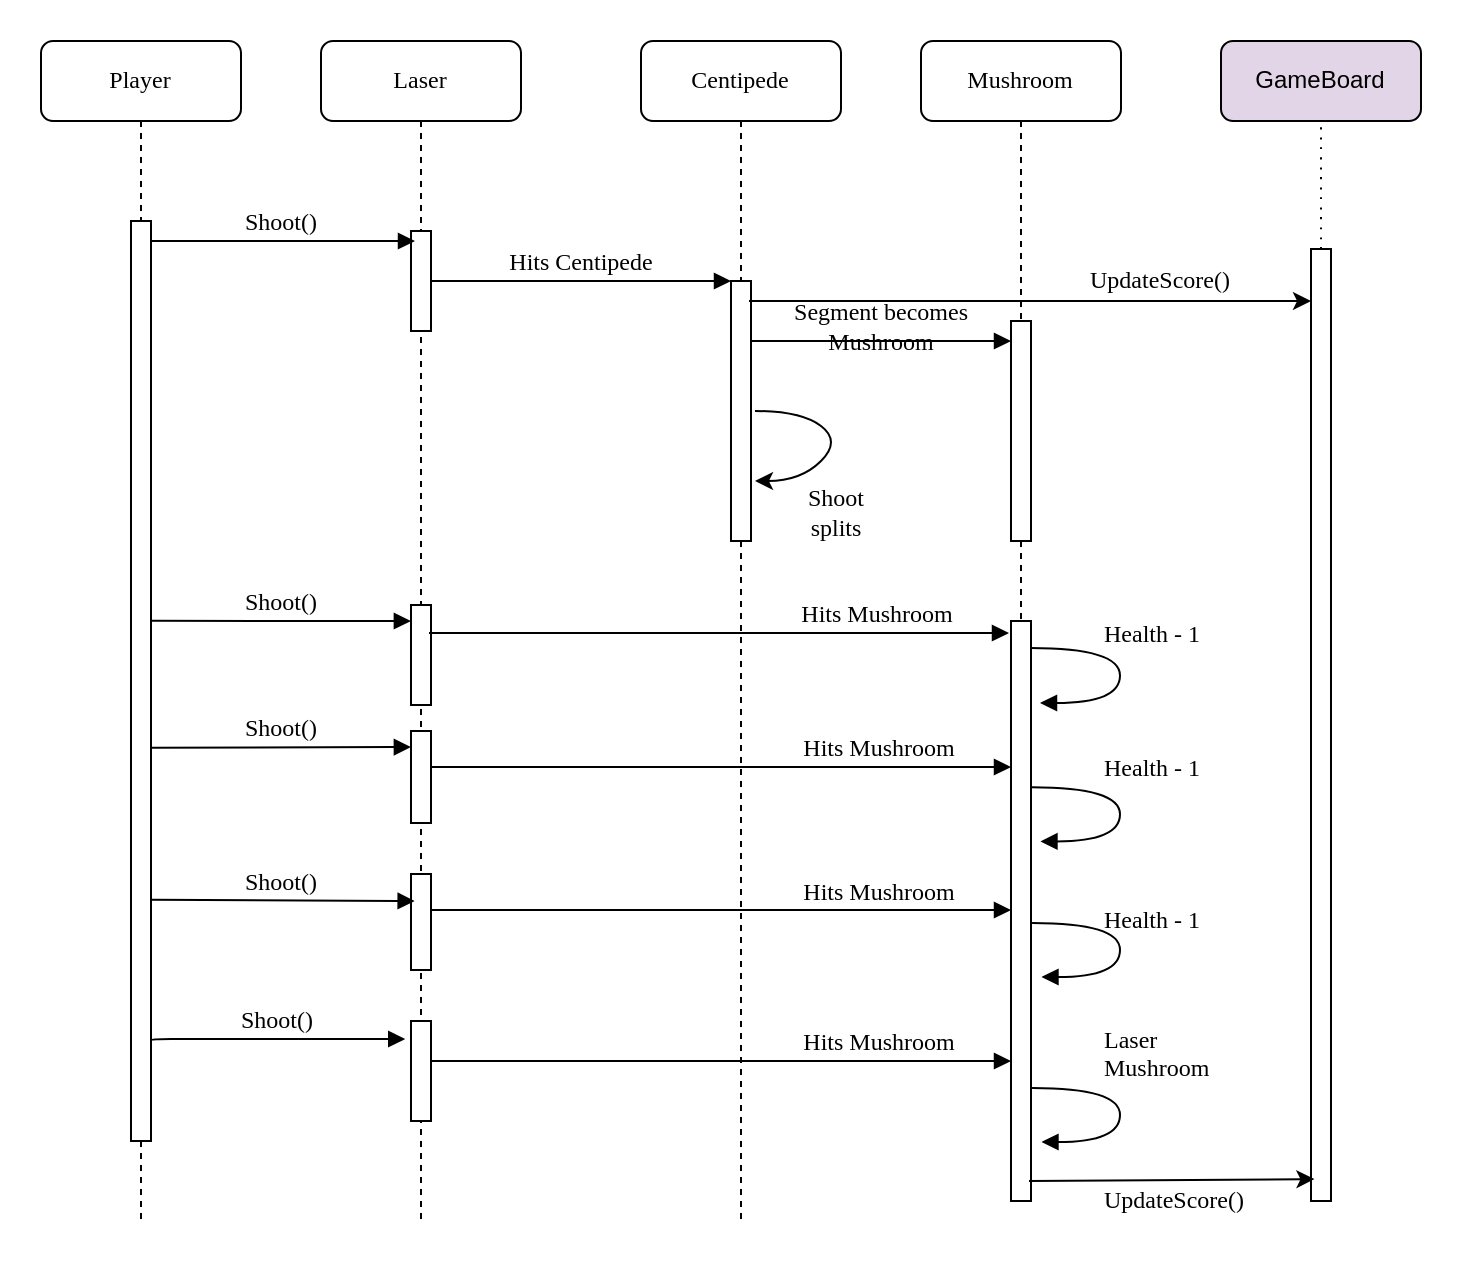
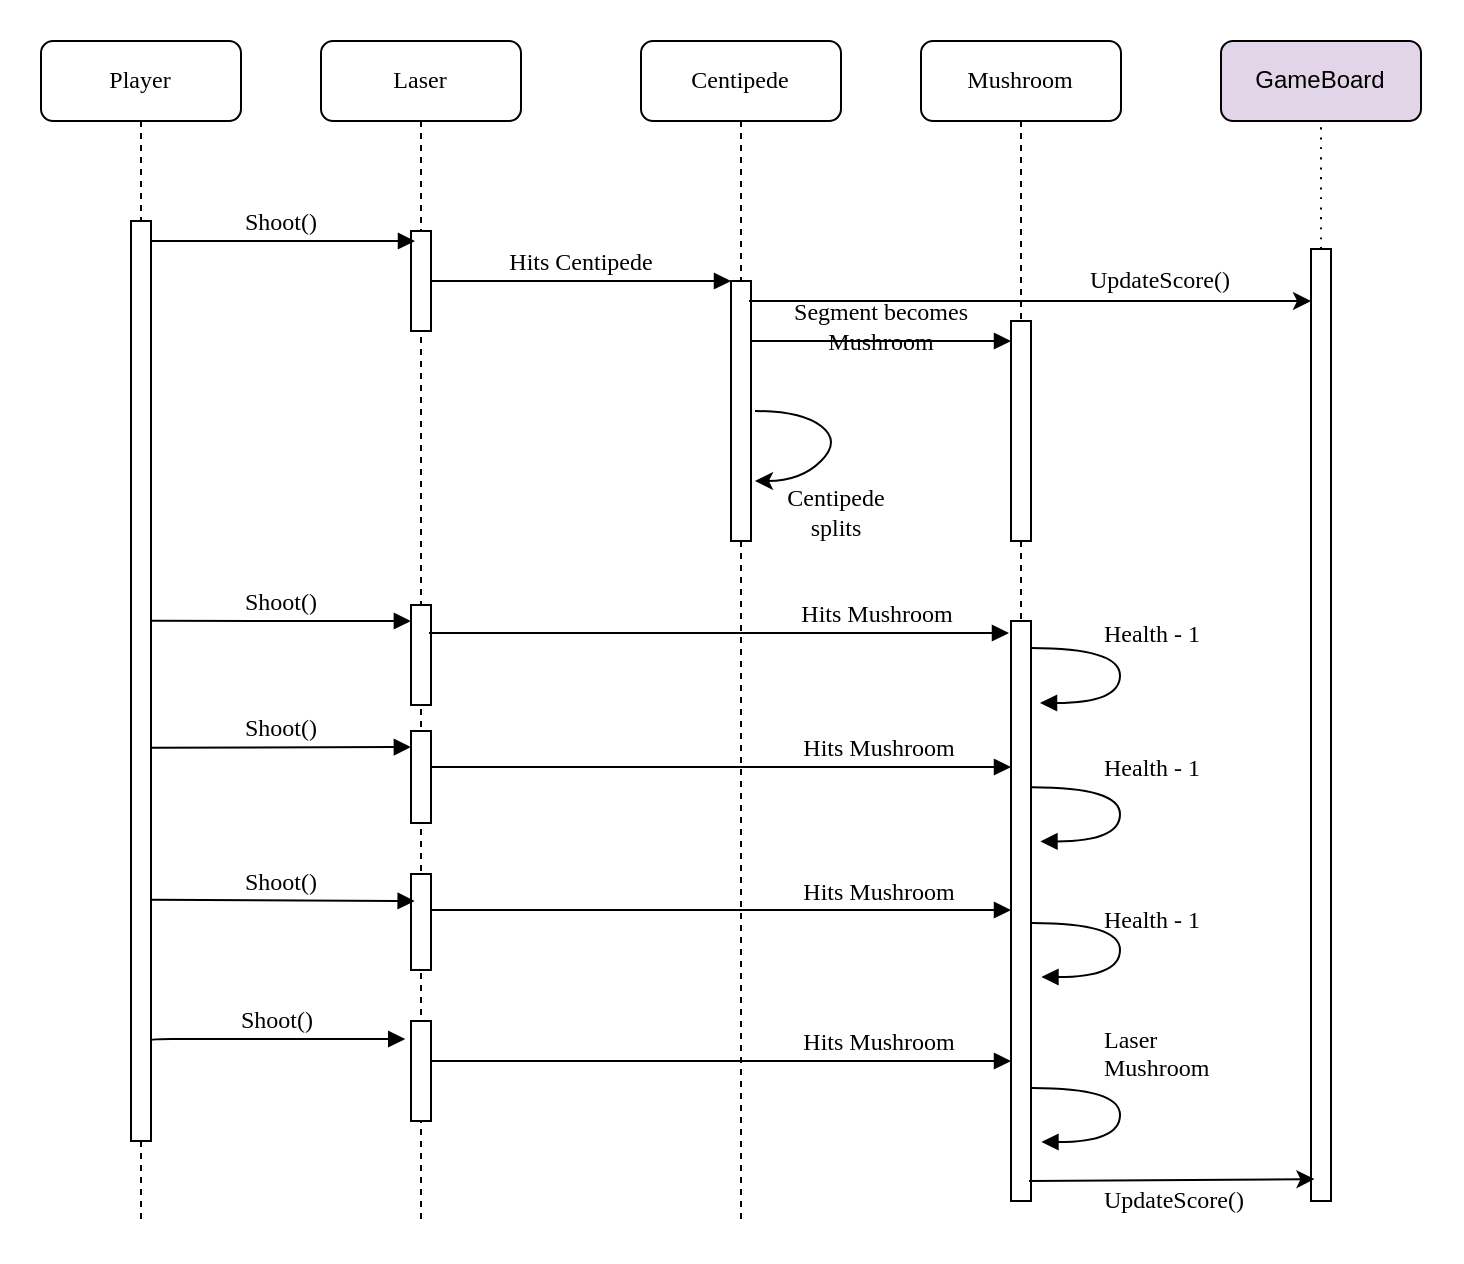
  <mxCell id="0" />
  <mxCell id="1" parent="0" />
  <mxCell id="2" value="Laser" style="shape=umlLifeline;perimeter=lifelinePerimeter;whiteSpace=wrap;html=1;container=1;collapsible=0;recursiveResize=0;outlineConnect=0;rounded=1;shadow=0;comic=0;labelBackgroundColor=none;strokeColor=#000000;strokeWidth=1;fillColor=#FFFFFF;fontFamily=Verdana;fontSize=12;fontColor=#000000;align=center;" parent="1" vertex="1"><mxGeometry x="160" y="20" width="100" height="590" as="geometry" /></mxCell>
  <mxCell id="3" value="" style="html=1;points=[];perimeter=orthogonalPerimeter;rounded=0;shadow=0;comic=0;labelBackgroundColor=none;strokeColor=#000000;strokeWidth=1;fillColor=#FFFFFF;fontFamily=Verdana;fontSize=12;fontColor=#000000;align=center;" parent="2" vertex="1"><mxGeometry x="45" y="95" width="10" height="50" as="geometry" /></mxCell>
  <mxCell id="4" value="" style="html=1;points=[];perimeter=orthogonalPerimeter;rounded=0;shadow=0;comic=0;labelBackgroundColor=none;strokeColor=#000000;strokeWidth=1;fillColor=#FFFFFF;fontFamily=Verdana;fontSize=12;fontColor=#000000;align=center;" vertex="1" parent="2"><mxGeometry x="45" y="282" width="10" height="50" as="geometry" /></mxCell>
  <mxCell id="5" value="" style="html=1;points=[];perimeter=orthogonalPerimeter;rounded=0;shadow=0;comic=0;labelBackgroundColor=none;strokeColor=#000000;strokeWidth=1;fillColor=#FFFFFF;fontFamily=Verdana;fontSize=12;fontColor=#000000;align=center;" vertex="1" parent="2"><mxGeometry x="45" y="345" width="10" height="46" as="geometry" /></mxCell>
  <mxCell id="6" value="" style="html=1;points=[];perimeter=orthogonalPerimeter;rounded=0;shadow=0;comic=0;labelBackgroundColor=none;strokeColor=#000000;strokeWidth=1;fillColor=#FFFFFF;fontFamily=Verdana;fontSize=12;fontColor=#000000;align=center;" vertex="1" parent="2"><mxGeometry x="45" y="490" width="10" height="50" as="geometry" /></mxCell>
  <mxCell id="7" value="Centipede" style="shape=umlLifeline;perimeter=lifelinePerimeter;whiteSpace=wrap;html=1;container=1;collapsible=0;recursiveResize=0;outlineConnect=0;rounded=1;shadow=0;comic=0;labelBackgroundColor=none;strokeColor=#000000;strokeWidth=1;fillColor=#FFFFFF;fontFamily=Verdana;fontSize=12;fontColor=#000000;align=center;" parent="1" vertex="1"><mxGeometry x="320" y="20" width="100" height="590" as="geometry" /></mxCell>
  <mxCell id="8" value="" style="html=1;points=[];perimeter=orthogonalPerimeter;rounded=0;shadow=0;comic=0;labelBackgroundColor=none;strokeColor=#000000;strokeWidth=1;fillColor=#FFFFFF;fontFamily=Verdana;fontSize=12;fontColor=#000000;align=center;" parent="7" vertex="1"><mxGeometry x="45" y="120" width="10" height="130" as="geometry" /></mxCell>
  <mxCell id="9" value="" style="endArrow=classic;html=1;curved=1;" edge="1" parent="7"><mxGeometry width="50" height="50" relative="1" as="geometry"><mxPoint x="57" y="185" as="sourcePoint" /><mxPoint x="57" y="220" as="targetPoint" /><Array as="points"><mxPoint x="80" y="185" /><mxPoint x="100" y="200" /><mxPoint x="80" y="220" /></Array></mxGeometry></mxCell>
  <mxCell id="10" value="Mushroom" style="shape=umlLifeline;perimeter=lifelinePerimeter;whiteSpace=wrap;html=1;container=1;collapsible=0;recursiveResize=0;outlineConnect=0;rounded=1;shadow=0;comic=0;labelBackgroundColor=none;strokeColor=#000000;strokeWidth=1;fillColor=#FFFFFF;fontFamily=Verdana;fontSize=12;fontColor=#000000;align=center;" parent="1" vertex="1"><mxGeometry x="460" y="20" width="100" height="580" as="geometry" /></mxCell>
  <mxCell id="11" value="Player" style="shape=umlLifeline;perimeter=lifelinePerimeter;whiteSpace=wrap;html=1;container=1;collapsible=0;recursiveResize=0;outlineConnect=0;rounded=1;shadow=0;comic=0;labelBackgroundColor=none;strokeColor=#000000;strokeWidth=1;fillColor=#FFFFFF;fontFamily=Verdana;fontSize=12;fontColor=#000000;align=center;" parent="1" vertex="1"><mxGeometry x="20" y="20" width="100" height="590" as="geometry" /></mxCell>
  <mxCell id="12" value="" style="html=1;points=[];perimeter=orthogonalPerimeter;rounded=0;shadow=0;comic=0;labelBackgroundColor=none;strokeColor=#000000;strokeWidth=1;fillColor=#FFFFFF;fontFamily=Verdana;fontSize=12;fontColor=#000000;align=center;" parent="11" vertex="1"><mxGeometry x="45" y="90" width="10" height="460" as="geometry" /></mxCell>
  <mxCell id="13" value="" style="html=1;points=[];perimeter=orthogonalPerimeter;rounded=0;shadow=0;comic=0;labelBackgroundColor=none;strokeColor=#000000;strokeWidth=1;fillColor=#FFFFFF;fontFamily=Verdana;fontSize=12;fontColor=#000000;align=center;" parent="1" vertex="1"><mxGeometry x="505" y="160" width="10" height="110" as="geometry" /></mxCell>
  <mxCell id="14" value="Segment becomes&lt;br&gt;Mushroom&lt;br&gt;" style="html=1;verticalAlign=bottom;endArrow=block;labelBackgroundColor=none;fontFamily=Verdana;fontSize=12;edgeStyle=elbowEdgeStyle;elbow=vertical;" parent="1" source="8" target="13" edge="1"><mxGeometry x="0.154" y="-14" relative="1" as="geometry"><mxPoint x="430" y="160" as="sourcePoint" /><Array as="points"><mxPoint x="450" y="170" /><mxPoint x="380" y="160" /></Array><mxPoint x="-10" y="-4" as="offset" /></mxGeometry></mxCell>
  <mxCell id="15" value="" style="html=1;points=[];perimeter=orthogonalPerimeter;rounded=0;shadow=0;comic=0;labelBackgroundColor=none;strokeColor=#000000;strokeWidth=1;fillColor=#FFFFFF;fontFamily=Verdana;fontSize=12;fontColor=#000000;align=center;" parent="1" vertex="1"><mxGeometry x="505" y="310" width="10" height="290" as="geometry" /></mxCell>
  <mxCell id="16" value="Hits Mushroom" style="html=1;verticalAlign=bottom;endArrow=block;labelBackgroundColor=none;fontFamily=Verdana;fontSize=12;" parent="1" edge="1"><mxGeometry x="0.544" relative="1" as="geometry"><mxPoint x="214" y="316" as="sourcePoint" /><mxPoint x="504" y="316" as="targetPoint" /><Array as="points" /><mxPoint as="offset" /></mxGeometry></mxCell>
  <mxCell id="17" value="Shoot()" style="html=1;verticalAlign=bottom;endArrow=block;labelBackgroundColor=none;fontFamily=Verdana;fontSize=12;edgeStyle=elbowEdgeStyle;elbow=vertical;" parent="1" source="12" edge="1"><mxGeometry x="-0.015" relative="1" as="geometry"><mxPoint x="140" y="130" as="sourcePoint" /><mxPoint x="207" y="120" as="targetPoint" /><Array as="points"><mxPoint x="180" y="120" /><mxPoint x="150" y="130" /></Array><mxPoint as="offset" /></mxGeometry></mxCell>
  <mxCell id="18" value="Hits Centipede" style="html=1;verticalAlign=bottom;endArrow=block;entryX=0;entryY=0;labelBackgroundColor=none;fontFamily=Verdana;fontSize=12;edgeStyle=elbowEdgeStyle;elbow=vertical;" parent="1" source="3" target="8" edge="1"><mxGeometry relative="1" as="geometry"><mxPoint x="290" y="140" as="sourcePoint" /></mxGeometry></mxCell>
  <mxCell id="19" value="" style="html=1;verticalAlign=bottom;endArrow=block;labelBackgroundColor=none;fontFamily=Verdana;fontSize=12;elbow=vertical;edgeStyle=orthogonalEdgeStyle;curved=1;exitX=1.038;exitY=0.345;exitPerimeter=0;" parent="1" edge="1"><mxGeometry x="-0.512" relative="1" as="geometry"><mxPoint x="514.833" y="323.5" as="sourcePoint" /><mxPoint x="519.5" y="351" as="targetPoint" /><Array as="points"><mxPoint x="559.5" y="324" /><mxPoint x="559.5" y="351" /></Array><mxPoint as="offset" /></mxGeometry></mxCell>
- <mxCell id="20" value="&lt;font face=&quot;Verdana&quot;&gt;Shoot splits&lt;/font&gt;" style="text;html=1;strokeColor=none;fillColor=none;align=center;verticalAlign=middle;whiteSpace=wrap;rounded=0;" vertex="1" parent="1"><mxGeometry x="392.5" y="242" width="50" height="28" as="geometry" /></mxCell>
+ <mxCell id="20" value="&lt;font face=&quot;Verdana&quot;&gt;Centipede splits&lt;/font&gt;" style="text;html=1;strokeColor=none;fillColor=none;align=center;verticalAlign=middle;whiteSpace=wrap;rounded=0;" vertex="1" parent="1"><mxGeometry x="392.5" y="242" width="50" height="28" as="geometry" /></mxCell>
  <mxCell id="21" value="GameBoard" style="rounded=1;whiteSpace=wrap;html=1;fillColor=#e1d5e7;" vertex="1" parent="1"><mxGeometry x="610" y="20" width="100" height="40" as="geometry" /></mxCell>
  <mxCell id="22" value="" style="edgeStyle=orthogonalEdgeStyle;curved=1;orthogonalLoop=1;jettySize=auto;html=1;entryX=0.5;entryY=1;entryDx=0;entryDy=0;dashed=1;dashPattern=1 4;endArrow=none;endFill=0;fontFamily=Verdana;" edge="1" parent="1" source="23" target="21"><mxGeometry relative="1" as="geometry"><mxPoint x="660" y="94" as="targetPoint" /></mxGeometry></mxCell>
  <mxCell id="23" value="" style="html=1;points=[];perimeter=orthogonalPerimeter;" vertex="1" parent="1"><mxGeometry x="655" y="124" width="10" height="476" as="geometry" /></mxCell>
  <mxCell id="24" value="" style="endArrow=classic;html=1;" edge="1" parent="1" target="23"><mxGeometry width="50" height="50" relative="1" as="geometry"><mxPoint x="374" y="150" as="sourcePoint" /><mxPoint x="650" y="190" as="targetPoint" /><Array as="points"><mxPoint x="600" y="150" /></Array></mxGeometry></mxCell>
  <mxCell id="25" value="&lt;font face=&quot;Verdana&quot;&gt;UpdateScore()&lt;/font&gt;" style="text;html=1;strokeColor=none;fillColor=none;align=center;verticalAlign=middle;whiteSpace=wrap;rounded=0;" vertex="1" parent="1"><mxGeometry x="560" y="130" width="40" height="20" as="geometry" /></mxCell>
  <mxCell id="26" value="Shoot()" style="html=1;verticalAlign=bottom;endArrow=block;labelBackgroundColor=none;fontFamily=Verdana;fontSize=12;edgeStyle=elbowEdgeStyle;elbow=vertical;entryX=-0.006;entryY=0.147;entryDx=0;entryDy=0;entryPerimeter=0;" edge="1" parent="1" target="4"><mxGeometry relative="1" as="geometry"><mxPoint x="75" y="309.929" as="sourcePoint" /><mxPoint x="200" y="310" as="targetPoint" /></mxGeometry></mxCell>
  <mxCell id="27" value="" style="html=1;points=[];perimeter=orthogonalPerimeter;rounded=0;shadow=0;comic=0;labelBackgroundColor=none;strokeColor=#000000;strokeWidth=1;fillColor=#FFFFFF;fontFamily=Verdana;fontSize=12;fontColor=#000000;align=center;" vertex="1" parent="1"><mxGeometry x="205" y="436.5" width="10" height="48" as="geometry" /></mxCell>
  <mxCell id="28" value="&lt;font&gt;Health - 1&lt;/font&gt;" style="text;html=1;resizable=0;points=[];autosize=1;align=left;verticalAlign=top;spacingTop=-4;fontFamily=Verdana;" vertex="1" parent="1"><mxGeometry x="550" y="307" width="80" height="20" as="geometry" /></mxCell>
  <mxCell id="29" value="UpdateScore()" style="text;html=1;resizable=0;points=[];autosize=1;align=left;verticalAlign=top;spacingTop=-4;fontFamily=Verdana;" vertex="1" parent="1"><mxGeometry x="550" y="590" width="100" height="20" as="geometry" /></mxCell>
  <mxCell id="30" value="Shoot()" style="html=1;verticalAlign=bottom;endArrow=block;labelBackgroundColor=none;fontFamily=Verdana;fontSize=12;edgeStyle=elbowEdgeStyle;elbow=vertical;entryX=0.182;entryY=0.273;entryDx=0;entryDy=0;entryPerimeter=0;" edge="1" parent="1" target="27"><mxGeometry relative="1" as="geometry"><mxPoint x="75" y="449.429" as="sourcePoint" /><mxPoint x="200" y="449" as="targetPoint" /></mxGeometry></mxCell>
  <mxCell id="31" value="" style="html=1;verticalAlign=bottom;endArrow=block;labelBackgroundColor=none;fontFamily=Verdana;fontSize=12;elbow=vertical;edgeStyle=orthogonalEdgeStyle;curved=1;exitX=1.038;exitY=0.345;exitPerimeter=0;" edge="1" parent="1"><mxGeometry x="-0.512" relative="1" as="geometry"><mxPoint x="515.029" y="393.147" as="sourcePoint" /><mxPoint x="519.735" y="420.206" as="targetPoint" /><Array as="points"><mxPoint x="559.5" y="393.5" /><mxPoint x="559.5" y="420.5" /></Array><mxPoint as="offset" /></mxGeometry></mxCell>
  <mxCell id="32" value="" style="html=1;verticalAlign=bottom;endArrow=block;labelBackgroundColor=none;fontFamily=Verdana;fontSize=12;elbow=vertical;edgeStyle=orthogonalEdgeStyle;curved=1;exitX=1.038;exitY=0.345;exitPerimeter=0;" edge="1" parent="1"><mxGeometry x="-0.512" relative="1" as="geometry"><mxPoint x="515.529" y="460.941" as="sourcePoint" /><mxPoint x="520.235" y="488" as="targetPoint" /><Array as="points"><mxPoint x="559.5" y="461" /><mxPoint x="559.5" y="488" /></Array><mxPoint as="offset" /></mxGeometry></mxCell>
  <mxCell id="33" value="" style="html=1;verticalAlign=bottom;endArrow=block;labelBackgroundColor=none;fontFamily=Verdana;fontSize=12;elbow=vertical;edgeStyle=orthogonalEdgeStyle;curved=1;exitX=1.038;exitY=0.345;exitPerimeter=0;" edge="1" parent="1"><mxGeometry x="-0.512" relative="1" as="geometry"><mxPoint x="515.529" y="543.441" as="sourcePoint" /><mxPoint x="520.235" y="570.5" as="targetPoint" /><Array as="points"><mxPoint x="559.5" y="543.5" /><mxPoint x="559.5" y="570.5" /></Array><mxPoint as="offset" /></mxGeometry></mxCell>
  <mxCell id="34" value="&lt;font&gt;Health - 1&lt;/font&gt;" style="text;html=1;resizable=0;points=[];autosize=1;align=left;verticalAlign=top;spacingTop=-4;fontFamily=Verdana;" vertex="1" parent="1"><mxGeometry x="550" y="373.5" width="80" height="20" as="geometry" /></mxCell>
  <mxCell id="35" value="&lt;font&gt;Health - 1&lt;/font&gt;" style="text;html=1;resizable=0;points=[];autosize=1;align=left;verticalAlign=top;spacingTop=-4;fontFamily=Verdana;" vertex="1" parent="1"><mxGeometry x="550" y="450" width="80" height="20" as="geometry" /></mxCell>
  <mxCell id="36" value="&lt;font&gt;Laser&lt;br&gt;Mushroom&lt;br&gt;&lt;br&gt;&lt;/font&gt;" style="text;html=1;resizable=0;points=[];autosize=1;align=left;verticalAlign=top;spacingTop=-4;fontFamily=Verdana;" vertex="1" parent="1"><mxGeometry x="550" y="510" width="80" height="40" as="geometry" /></mxCell>
  <mxCell id="37" value="Hits Mushroom" style="html=1;verticalAlign=bottom;endArrow=block;labelBackgroundColor=none;fontFamily=Verdana;fontSize=12;" edge="1" parent="1"><mxGeometry x="0.544" relative="1" as="geometry"><mxPoint x="215" y="383" as="sourcePoint" /><mxPoint x="505" y="383" as="targetPoint" /><Array as="points" /><mxPoint as="offset" /></mxGeometry></mxCell>
  <mxCell id="38" value="Hits Mushroom" style="html=1;verticalAlign=bottom;endArrow=block;labelBackgroundColor=none;fontFamily=Verdana;fontSize=12;" edge="1" parent="1"><mxGeometry x="0.544" relative="1" as="geometry"><mxPoint x="215" y="454.5" as="sourcePoint" /><mxPoint x="505" y="454.5" as="targetPoint" /><Array as="points" /><mxPoint as="offset" /></mxGeometry></mxCell>
  <mxCell id="39" value="Hits Mushroom" style="html=1;verticalAlign=bottom;endArrow=block;labelBackgroundColor=none;fontFamily=Verdana;fontSize=12;" edge="1" parent="1"><mxGeometry x="0.544" relative="1" as="geometry"><mxPoint x="215" y="530" as="sourcePoint" /><mxPoint x="505" y="530" as="targetPoint" /><Array as="points" /><mxPoint as="offset" /></mxGeometry></mxCell>
  <mxCell id="40" value="" style="endArrow=classic;html=1;fontFamily=Verdana;entryX=0.171;entryY=0.977;entryDx=0;entryDy=0;entryPerimeter=0;" edge="1" parent="1" target="23"><mxGeometry width="50" height="50" relative="1" as="geometry"><mxPoint x="514" y="590" as="sourcePoint" /><mxPoint x="657" y="600" as="targetPoint" /><Array as="points" /></mxGeometry></mxCell>
  <mxCell id="41" value="Shoot()" style="html=1;verticalAlign=bottom;endArrow=block;labelBackgroundColor=none;fontFamily=Verdana;fontSize=12;edgeStyle=elbowEdgeStyle;elbow=vertical;entryX=-0.288;entryY=0.178;entryDx=0;entryDy=0;entryPerimeter=0;" edge="1" parent="1" target="6"><mxGeometry relative="1" as="geometry"><mxPoint x="75" y="520" as="sourcePoint" /><mxPoint x="199.794" y="520.471" as="targetPoint" /><Array as="points"><mxPoint x="130" y="519" /></Array></mxGeometry></mxCell>
  <mxCell id="42" value="Shoot()" style="html=1;verticalAlign=bottom;endArrow=block;labelBackgroundColor=none;fontFamily=Verdana;fontSize=12;edgeStyle=elbowEdgeStyle;elbow=vertical;entryX=-0.006;entryY=0.147;entryDx=0;entryDy=0;entryPerimeter=0;" edge="1" parent="1"><mxGeometry relative="1" as="geometry"><mxPoint x="75" y="373.429" as="sourcePoint" /><mxPoint x="204.941" y="372.971" as="targetPoint" /></mxGeometry></mxCell>
